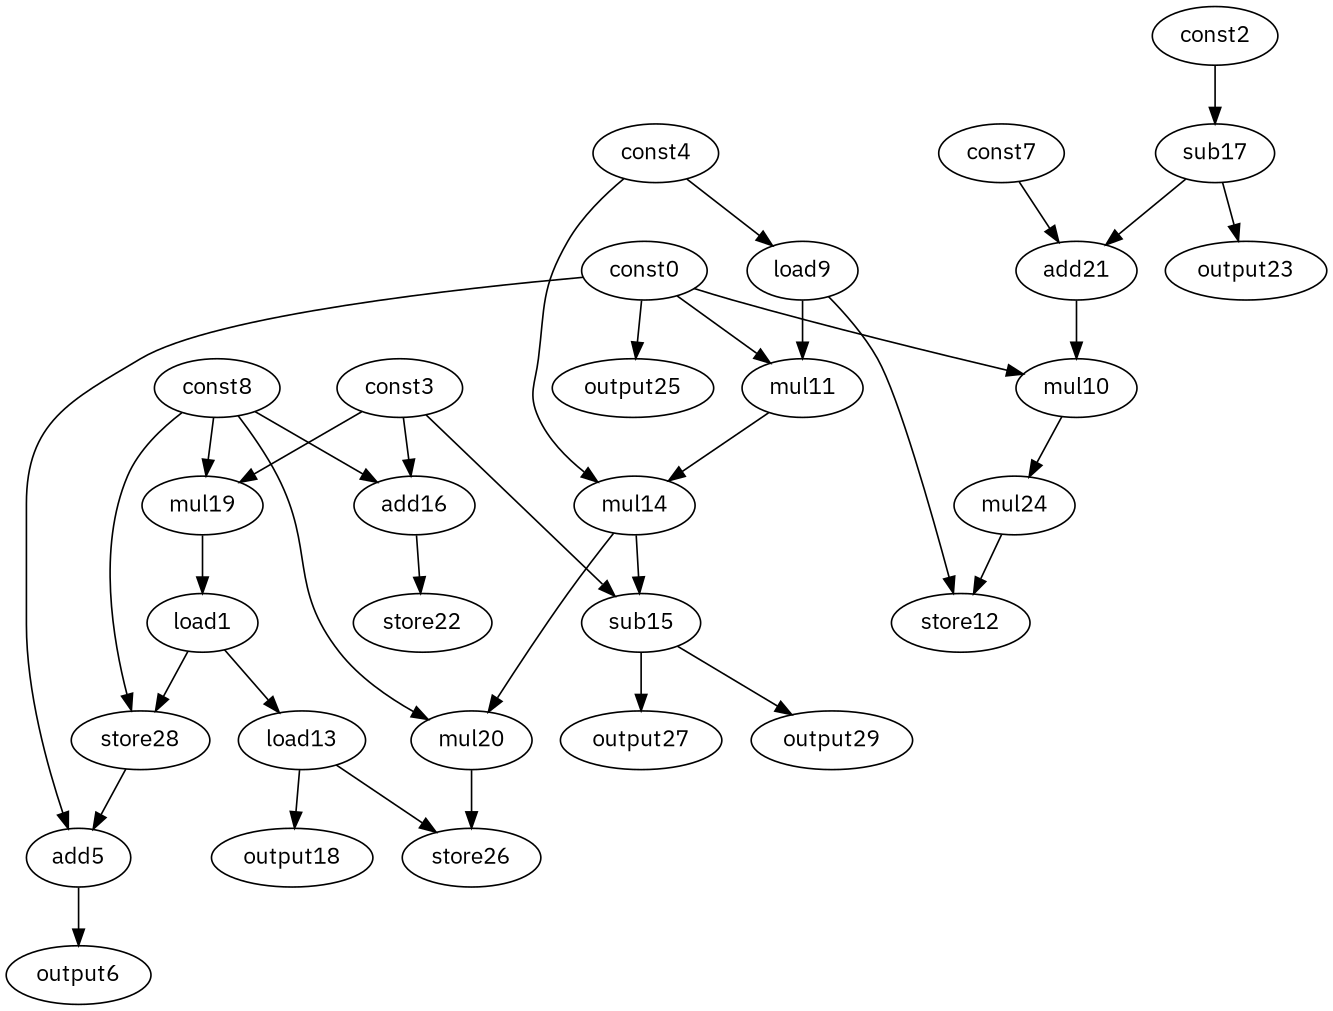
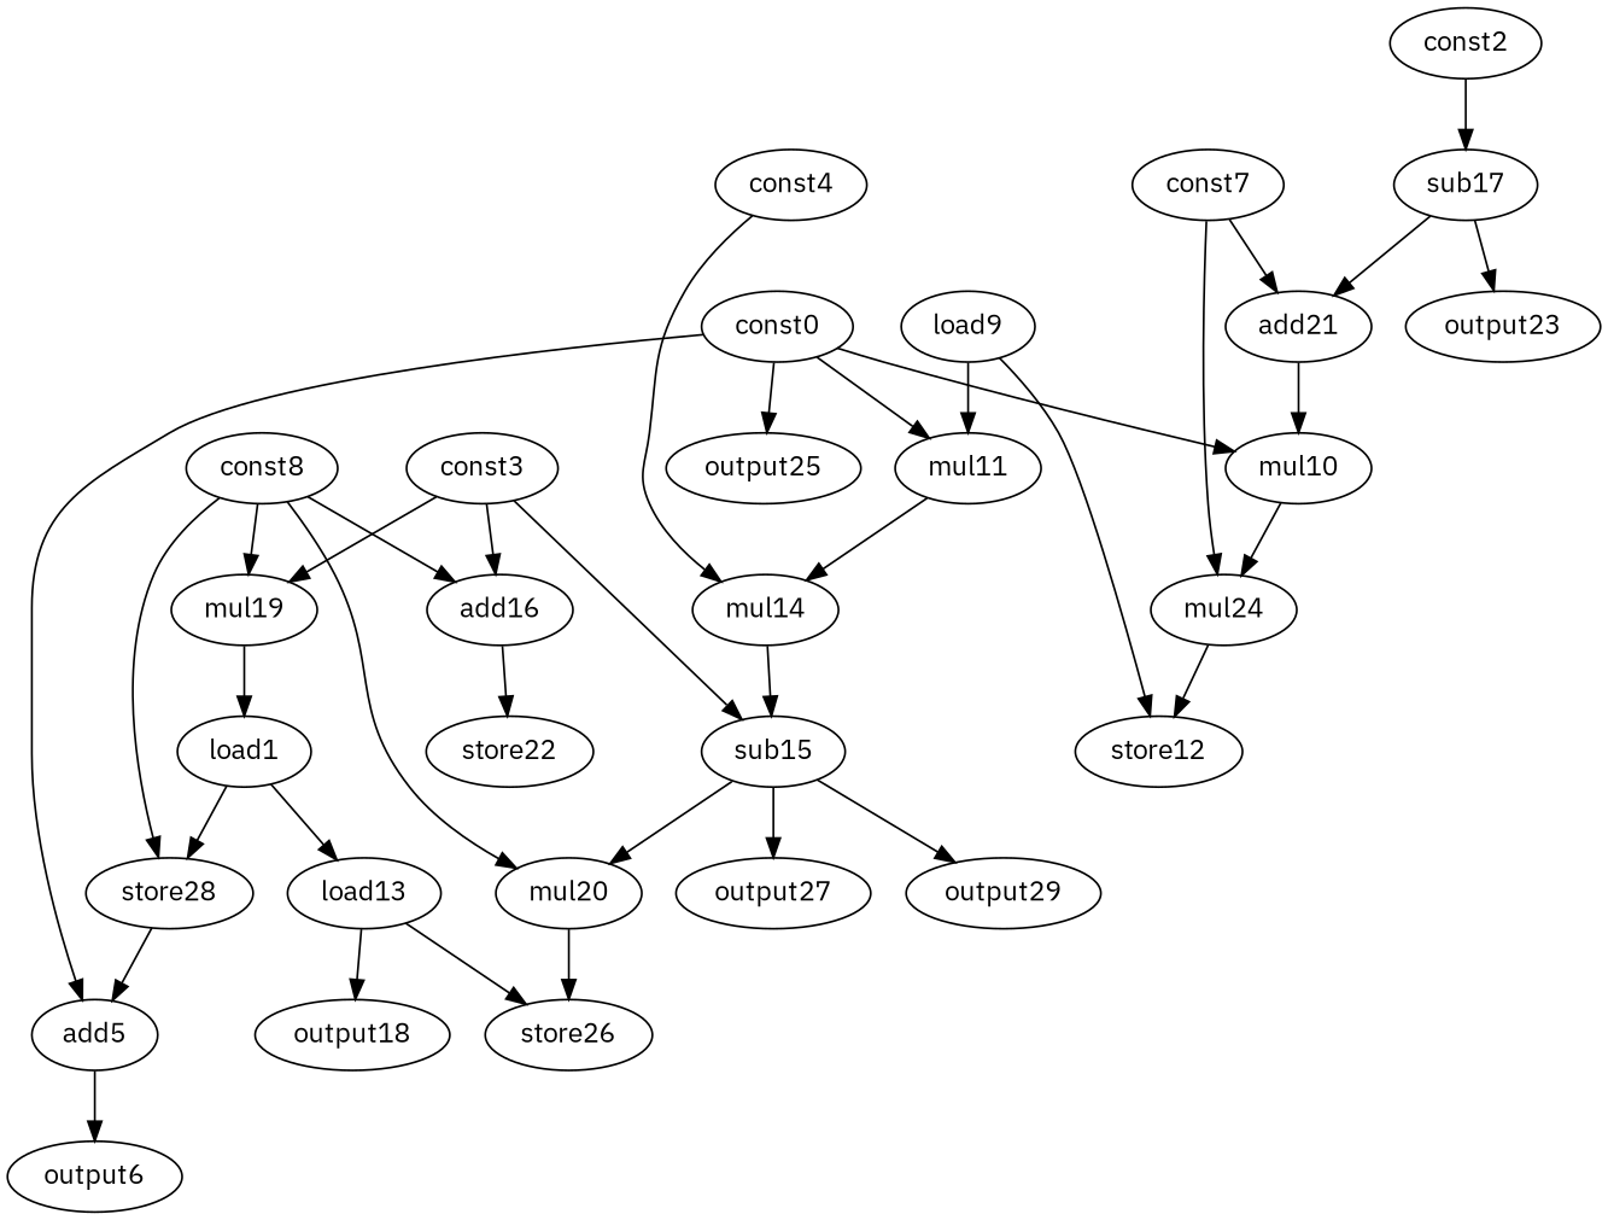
  digraph {
    fontname="IBM Plex Sans"
    node [fontname="IBM Plex Sans" opcode=mul]
    edge [fontname="IBM Plex Sans" operand=0]
    const0 [opcode=const]
    add5 [opcode=add]
    mul10
    mul11
    output25 [opcode=output]
    output6 [opcode=output]
    mul24
    mul14
    load1 [opcode=load]
    load13 [opcode=load]
    n11 [label=store28]
    output18 [opcode=output]
    store26 [opcode=store]
    const2 [opcode=const]
    sub17 [opcode=sub]
    add21 [opcode=add]
    output23 [opcode=output]
    store22 [opcode=store]
    const3 [opcode=const]
    sub15 [opcode=sub]
    add16 [opcode=add]
    mul19
    output27 [opcode=output]
    output29 [opcode=output]
    const4 [opcode=const]
    load9 [opcode=load]
    store12 [opcode=store]
    mul20
    const7 [opcode=const]
    const8 [opcode=const]
    const0 -> add5
    const0 -> mul10
    const0 -> mul11
    const0 -> output25
    add5 -> output6
    mul10 -> mul24
    mul11 -> mul14
    mul24 -> store12
    mul14 -> sub15 [operand=1]
-   mul14 -> mul20 [operand=1]
+   sub15 -> mul20 [operand=1]
    load1 -> load13
    load1 -> n11 [operand=1]
    load13 -> output18
    load13 -> store26 [operand=1]
    n11 -> add5 [operand=1]
    const2 -> sub17
    sub17 -> add21
    sub17 -> output23
    add21 -> mul10 [operand=1]
    const3 -> sub15
    const3 -> add16 [operand=1]
    const3 -> mul19 [operand=1]
    sub15 -> output27
    sub15 -> output29
    add16 -> store22
    mul19 -> load1
    const4 -> mul14 [operand=1]
-   const4 -> load9
    load9 -> mul11 [operand=1]
    load9 -> store12 [operand=1]
    mul20 -> store26
+   const7 -> mul24 [operand=1]
    const7 -> add21 [operand=1]
    const8 -> n11
    const8 -> add16
    const8 -> mul19
    const8 -> mul20
  }
